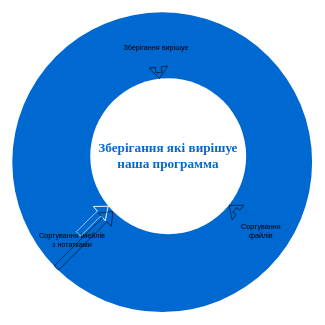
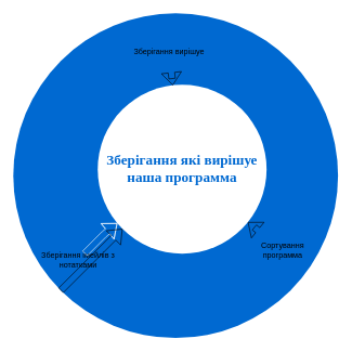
  <mxCell id="0" />
  <mxCell id="1" parent="0" />
  <mxCell id="2" value="" style="ellipse;whiteSpace=wrap;html=1;rounded=0;shadow=0;comic=0;strokeWidth=1;fontFamily=Verdana;fontSize=14;strokeColor=none;fillColor=#0069D1;" parent="1" vertex="1"><mxGeometry x="20" y="20" width="500" height="500" as="geometry" /></mxCell>
  <mxCell id="3" value="&lt;font style=&quot;vertical-align: inherit;&quot;&gt;&lt;font style=&quot;vertical-align: inherit;&quot;&gt;Зберігання які вирішуе наша программа&lt;/font&gt;&lt;/font&gt;" style="ellipse;whiteSpace=wrap;html=1;rounded=0;shadow=0;comic=0;strokeWidth=1;fontFamily=Verdana;fontSize=22;strokeColor=none;fillColor=#ffffff;fontColor=#0069D1;fontStyle=1" parent="1" vertex="1"><mxGeometry x="150" y="130" width="260" height="260" as="geometry" /></mxCell>
  <mxCell id="4" value="&lt;font style=&quot;vertical-align: inherit;&quot;&gt;&lt;font style=&quot;vertical-align: inherit;&quot;&gt;Зберігання вирішуе&lt;/font&gt;&lt;/font&gt;" style="text;html=1;strokeColor=none;fillColor=none;align=center;verticalAlign=middle;whiteSpace=wrap;rounded=0;" vertex="1" parent="1"><mxGeometry x="190" y="40" width="140" height="80" as="geometry" /></mxCell>
- <mxCell id="5" value="&lt;font style=&quot;vertical-align: inherit;&quot;&gt;&lt;font style=&quot;vertical-align: inherit;&quot;&gt;Сортування файлів&lt;/font&gt;&lt;/font&gt;" style="text;html=1;strokeColor=none;fillColor=none;align=center;verticalAlign=middle;whiteSpace=wrap;rounded=0;" vertex="1" parent="1"><mxGeometry x="380" y="350" width="110" height="70" as="geometry" /></mxCell>
- <mxCell id="6" value="&lt;font style=&quot;vertical-align: inherit;&quot;&gt;&lt;font style=&quot;vertical-align: inherit;&quot;&gt;Сортування імейлів з нотатками&lt;/font&gt;&lt;/font&gt;" style="text;html=1;strokeColor=none;fillColor=none;align=center;verticalAlign=middle;whiteSpace=wrap;rounded=0;" vertex="1" parent="1"><mxGeometry x="60" y="370" width="120" height="60" as="geometry" /></mxCell>
+ <mxCell id="5" value="&lt;font style=&quot;vertical-align: inherit;&quot;&gt;&lt;font style=&quot;vertical-align: inherit;&quot;&gt;Сортування программа&lt;/font&gt;&lt;/font&gt;" style="text;html=1;strokeColor=none;fillColor=none;align=center;verticalAlign=middle;whiteSpace=wrap;rounded=0;" vertex="1" parent="1"><mxGeometry x="380" y="350" width="110" height="70" as="geometry" /></mxCell>
+ <mxCell id="6" value="&lt;font style=&quot;vertical-align: inherit;&quot;&gt;&lt;font style=&quot;vertical-align: inherit;&quot;&gt;Зберігання імейлів з нотатками&lt;/font&gt;&lt;/font&gt;" style="text;html=1;strokeColor=none;fillColor=none;align=center;verticalAlign=middle;whiteSpace=wrap;rounded=0;" vertex="1" parent="1"><mxGeometry x="60" y="370" width="120" height="60" as="geometry" /></mxCell>
  <mxCell id="7" value="" style="shape=flexArrow;endArrow=classic;html=1;rounded=0;strokeColor=#FFFFFF;" edge="1" parent="1" target="3"><mxGeometry width="50" height="50" relative="1" as="geometry"><mxPoint x="130" y="390" as="sourcePoint" /><mxPoint x="330" y="200" as="targetPoint" /><Array as="points"><mxPoint x="160" y="360" /></Array></mxGeometry></mxCell>
  <mxCell id="8" value="" style="shape=flexArrow;endArrow=classic;html=1;rounded=0;" edge="1" parent="1" source="5" target="3"><mxGeometry width="50" height="50" relative="1" as="geometry"><mxPoint x="280" y="260" as="sourcePoint" /><mxPoint x="330" y="210" as="targetPoint" /></mxGeometry></mxCell>
  <mxCell id="9" value="" style="shape=flexArrow;endArrow=classic;html=1;rounded=0;" edge="1" parent="1" source="2" target="3"><mxGeometry width="50" height="50" relative="1" as="geometry"><mxPoint x="280" y="260" as="sourcePoint" /><mxPoint x="330" y="210" as="targetPoint" /></mxGeometry></mxCell>
  <mxCell id="10" value="" style="shape=flexArrow;endArrow=classic;html=1;rounded=0;" edge="1" parent="1" source="4" target="3"><mxGeometry width="50" height="50" relative="1" as="geometry"><mxPoint x="280" y="260" as="sourcePoint" /><mxPoint x="330" y="210" as="targetPoint" /></mxGeometry></mxCell>
